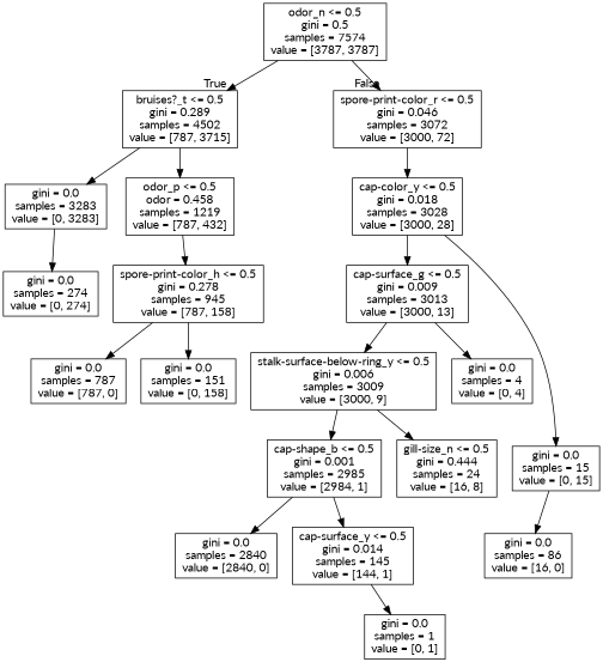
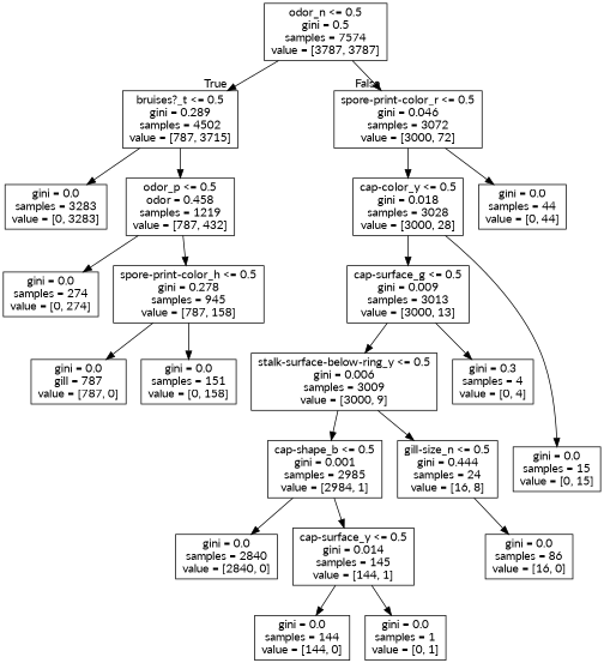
  digraph {
    fontname=Lato
    node [fontname=Lato shape=box]
    edge [fontname=Lato]
    n1 [label="odor_n <= 0.5\ngini = 0.5\nsamples = 7574\nvalue = [3787, 3787]"]
    n2 [label="bruises?_t <= 0.5\ngini = 0.289\nsamples = 4502\nvalue = [787, 3715]"]
    n3 [label="spore-print-color_r <= 0.5\ngini = 0.046\nsamples = 3072\nvalue = [3000, 72]"]
    n4 [label="gini = 0.0\nsamples = 3283\nvalue = [0, 3283]"]
    n5 [label="odor_p <= 0.5\nodor = 0.458\nsamples = 1219\nvalue = [787, 432]"]
    n6 [label="cap-color_y <= 0.5\ngini = 0.018\nsamples = 3028\nvalue = [3000, 28]"]
+   n7 [label="gini = 0.0\nsamples = 44\nvalue = [0, 44]"]
    n8 [label="spore-print-color_h <= 0.5\ngini = 0.278\nsamples = 945\nvalue = [787, 158]"]
    n9 [label="gini = 0.0\nsamples = 274\nvalue = [0, 274]"]
-   n10 [label="gini = 0.0\nsamples = 787\nvalue = [787, 0]"]
+   n10 [label="gini = 0.0\ngill = 787\nvalue = [787, 0]"]
    n11 [label="gini = 0.0\nsamples = 151\nvalue = [0, 158]"]
    n12 [label="cap-surface_g <= 0.5\ngini = 0.009\nsamples = 3013\nvalue = [3000, 13]"]
    n13 [label="gini = 0.0\nsamples = 15\nvalue = [0, 15]"]
    n14 [label="stalk-surface-below-ring_y <= 0.5\ngini = 0.006\nsamples = 3009\nvalue = [3000, 9]"]
-   n15 [label="gini = 0.0\nsamples = 4\nvalue = [0, 4]"]
+   n15 [label="gini = 0.3\nsamples = 4\nvalue = [0, 4]"]
    n16 [label="cap-shape_b <= 0.5\ngini = 0.001\nsamples = 2985\nvalue = [2984, 1]"]
    n17 [label="gill-size_n <= 0.5\ngini = 0.444\nsamples = 24\nvalue = [16, 8]"]
    n18 [label="gini = 0.0\nsamples = 2840\nvalue = [2840, 0]"]
    n19 [label="cap-surface_y <= 0.5\ngini = 0.014\nsamples = 145\nvalue = [144, 1]"]
    n20 [label="gini = 0.0\nsamples = 86\nvalue = [16, 0]"]
+   n21 [label="gini = 0.0\nsamples = 144\nvalue = [144, 0]"]
    n22 [label="gini = 0.0\nsamples = 1\nvalue = [0, 1]"]
    n1 -> n2 [headlabel=True labelangle=45 labeldistance=2.5]
    n1 -> n3 [headlabel=False labelangle=-45 labeldistance=2.5]
    n2 -> n4
    n2 -> n5
    n3 -> n6
+   n3 -> n7
    n5 -> n8
-   n4 -> n9
+   n5 -> n9
    n6 -> n12
    n6 -> n13
    n8 -> n10
    n8 -> n11
    n12 -> n14
    n12 -> n15
    n14 -> n16
    n14 -> n17
    n16 -> n18
    n16 -> n19
-   n13 -> n20
+   n17 -> n20
+   n19 -> n21
    n19 -> n22
  }
